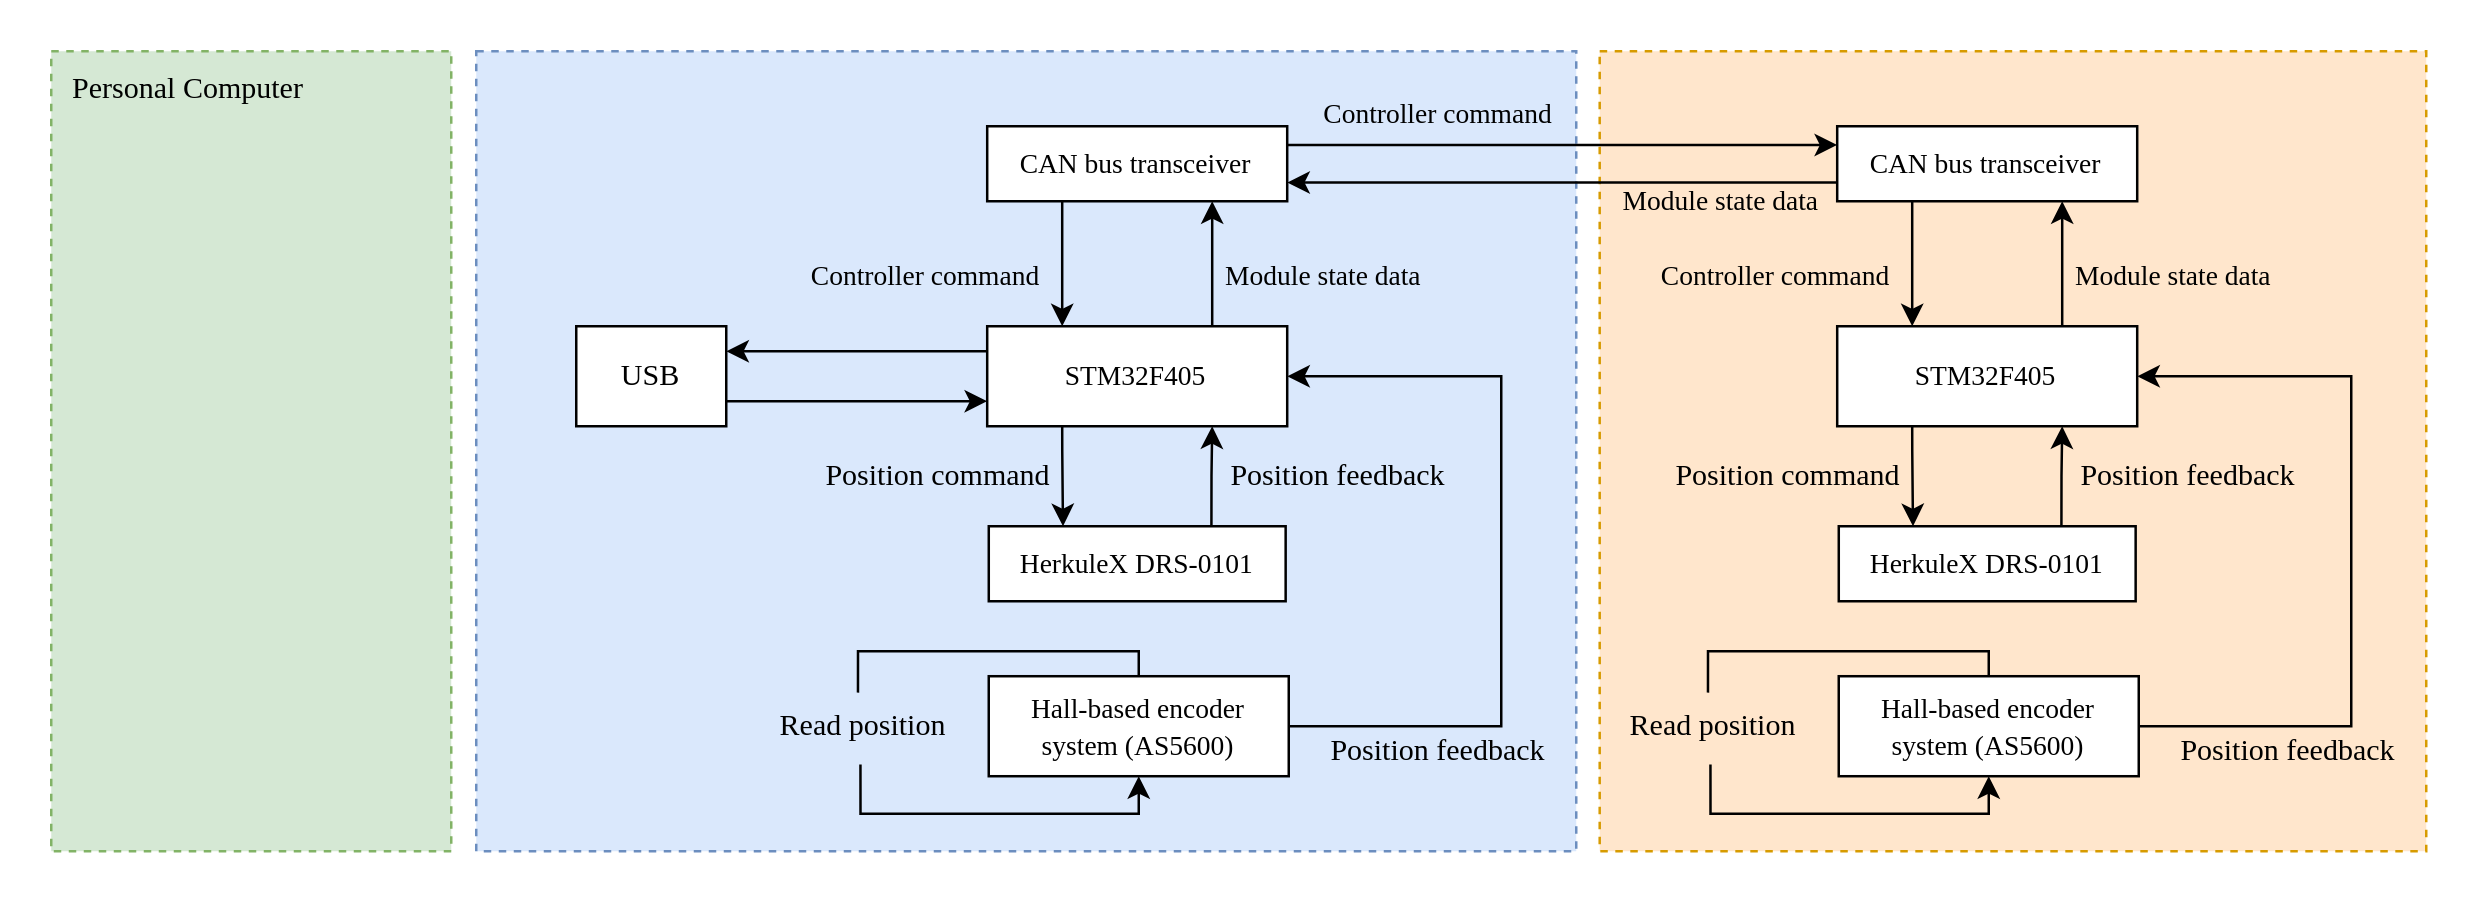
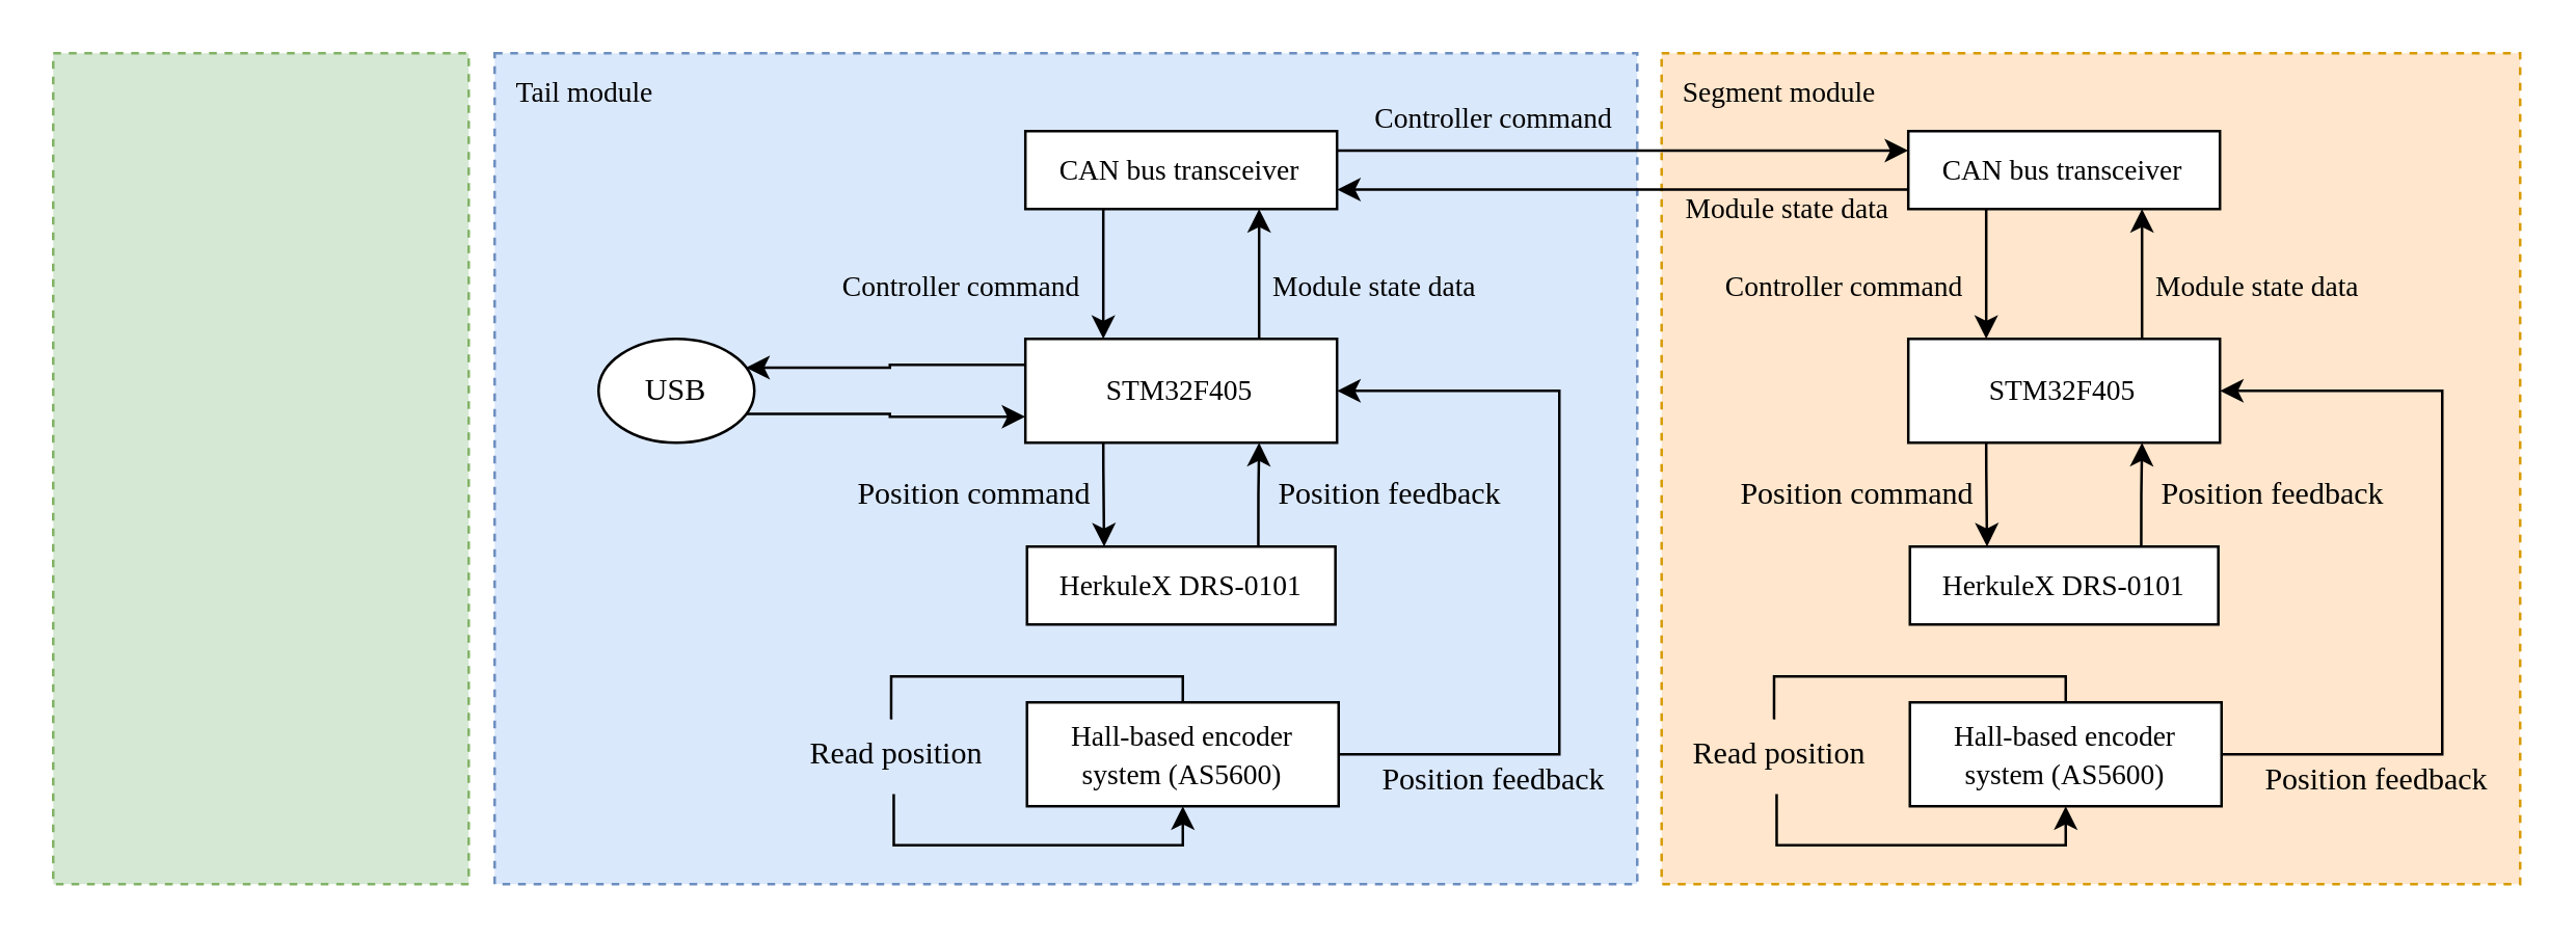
  <mxCell id="0" />
  <mxCell id="1" parent="0" />
  <mxCell id="2" value="" style="rounded=0;whiteSpace=wrap;html=1;dashed=1;fillColor=#ffe6cc;strokeColor=#d79b00;" vertex="1" parent="1"><mxGeometry x="639.38" y="20" width="330.62" height="320" as="geometry" /></mxCell>
+ <mxCell id="3" value="&lt;font style=&quot;font-size: 11px;&quot; face=&quot;Times New Roman&quot;&gt;Segment module&lt;/font&gt;" style="text;html=1;strokeColor=none;fillColor=none;align=center;verticalAlign=middle;whiteSpace=wrap;rounded=0;" vertex="1" parent="1"><mxGeometry x="640" y="20" width="90" height="30" as="geometry" /></mxCell>
  <mxCell id="4" style="edgeStyle=orthogonalEdgeStyle;rounded=0;orthogonalLoop=1;jettySize=auto;html=1;exitX=0.75;exitY=0;exitDx=0;exitDy=0;entryX=0.75;entryY=1;entryDx=0;entryDy=0;" edge="1" parent="1" source="5" target="13"><mxGeometry relative="1" as="geometry" /></mxCell>
  <mxCell id="5" value="&lt;font style=&quot;font-size: 11px;&quot; face=&quot;Times New Roman&quot;&gt;HerkuleX DRS-0101&lt;/font&gt;" style="rounded=0;whiteSpace=wrap;html=1;" vertex="1" parent="1"><mxGeometry x="735.01" y="210" width="118.75" height="30" as="geometry" /></mxCell>
  <mxCell id="6" value="" style="edgeStyle=orthogonalEdgeStyle;rounded=0;orthogonalLoop=1;jettySize=auto;html=1;exitX=0.5;exitY=0;exitDx=0;exitDy=0;endArrow=none;endFill=0;entryX=0.479;entryY=0.052;entryDx=0;entryDy=0;entryPerimeter=0;" edge="1" parent="1" source="8" target="14"><mxGeometry relative="1" as="geometry"><Array as="points"><mxPoint x="795" y="260" /><mxPoint x="683" y="260" /><mxPoint x="683" y="277" /></Array></mxGeometry></mxCell>
  <mxCell id="7" style="edgeStyle=orthogonalEdgeStyle;rounded=0;orthogonalLoop=1;jettySize=auto;html=1;entryX=0.5;entryY=1;entryDx=0;entryDy=0;exitX=0.488;exitY=1.011;exitDx=0;exitDy=0;exitPerimeter=0;" edge="1" parent="1" source="14" target="8"><mxGeometry relative="1" as="geometry"><Array as="points" /></mxGeometry></mxCell>
  <mxCell id="8" value="&lt;font style=&quot;font-size: 11px;&quot; face=&quot;Times New Roman&quot;&gt;Hall-based encoder system (AS5600)&lt;/font&gt;" style="rounded=0;whiteSpace=wrap;html=1;" vertex="1" parent="1"><mxGeometry x="735" y="269.99" width="120" height="40" as="geometry" /></mxCell>
  <mxCell id="9" style="edgeStyle=orthogonalEdgeStyle;rounded=0;orthogonalLoop=1;jettySize=auto;html=1;exitX=0.25;exitY=1;exitDx=0;exitDy=0;entryX=0.25;entryY=0;entryDx=0;entryDy=0;" edge="1" parent="1" source="10" target="13"><mxGeometry relative="1" as="geometry" /></mxCell>
  <mxCell id="10" value="&lt;font style=&quot;font-size: 11px;&quot; face=&quot;Times New Roman&quot;&gt;CAN bus transceiver&lt;/font&gt;" style="rounded=0;whiteSpace=wrap;html=1;" vertex="1" parent="1"><mxGeometry x="734.38" y="50" width="120" height="30" as="geometry" /></mxCell>
  <mxCell id="11" style="edgeStyle=orthogonalEdgeStyle;rounded=0;orthogonalLoop=1;jettySize=auto;html=1;exitX=0.75;exitY=0;exitDx=0;exitDy=0;entryX=0.75;entryY=1;entryDx=0;entryDy=0;" edge="1" parent="1" source="13" target="10"><mxGeometry relative="1" as="geometry" /></mxCell>
  <mxCell id="12" style="edgeStyle=orthogonalEdgeStyle;rounded=0;orthogonalLoop=1;jettySize=auto;html=1;entryX=1;entryY=0.5;entryDx=0;entryDy=0;exitX=1;exitY=0.5;exitDx=0;exitDy=0;startArrow=classic;startFill=1;endArrow=none;endFill=0;" edge="1" parent="1" source="13" target="8"><mxGeometry relative="1" as="geometry"><Array as="points"><mxPoint x="940" y="150" /><mxPoint x="940" y="290" /></Array></mxGeometry></mxCell>
  <mxCell id="13" value="&lt;font style=&quot;font-size: 11px;&quot; face=&quot;Times New Roman&quot;&gt;STM32F405&lt;/font&gt;" style="rounded=0;whiteSpace=wrap;html=1;" vertex="1" parent="1"><mxGeometry x="734.38" y="130" width="120" height="40" as="geometry" /></mxCell>
  <mxCell id="14" value="&lt;font face=&quot;Times New Roman&quot;&gt;Read position&lt;/font&gt;" style="text;html=1;strokeColor=none;fillColor=none;align=center;verticalAlign=middle;whiteSpace=wrap;rounded=0;" vertex="1" parent="1"><mxGeometry x="630" y="274.99" width="110" height="30" as="geometry" /></mxCell>
  <mxCell id="15" style="edgeStyle=orthogonalEdgeStyle;rounded=0;orthogonalLoop=1;jettySize=auto;html=1;exitX=0.25;exitY=1;exitDx=0;exitDy=0;entryX=0.25;entryY=0;entryDx=0;entryDy=0;" edge="1" parent="1" source="13" target="5"><mxGeometry relative="1" as="geometry"><Array as="points"><mxPoint x="765" y="180" /><mxPoint x="765" y="180" /></Array></mxGeometry></mxCell>
  <mxCell id="16" value="&lt;font face=&quot;Times New Roman&quot;&gt;Position command&lt;/font&gt;" style="text;html=1;strokeColor=none;fillColor=none;align=center;verticalAlign=middle;whiteSpace=wrap;rounded=0;" vertex="1" parent="1"><mxGeometry x="660" y="180" width="110" height="20" as="geometry" /></mxCell>
  <mxCell id="17" value="&lt;font face=&quot;Times New Roman&quot;&gt;Position feedback&lt;/font&gt;" style="text;html=1;strokeColor=none;fillColor=none;align=center;verticalAlign=middle;whiteSpace=wrap;rounded=0;" vertex="1" parent="1"><mxGeometry y="180" width="110" height="20" as="geometry" x="820" /></mxCell>
  <mxCell id="18" value="&lt;font face=&quot;Times New Roman&quot;&gt;Position feedback&lt;/font&gt;" style="text;html=1;strokeColor=none;fillColor=none;align=center;verticalAlign=middle;whiteSpace=wrap;rounded=0;" vertex="1" parent="1"><mxGeometry x="860" y="289.99" width="110" height="20" as="geometry" /></mxCell>
  <mxCell id="19" value="&lt;font style=&quot;font-size: 11px;&quot; face=&quot;Times New Roman&quot;&gt;&amp;nbsp;&amp;nbsp; Module state data&lt;br&gt;&lt;/font&gt;" style="text;html=1;strokeColor=none;fillColor=none;align=center;verticalAlign=middle;whiteSpace=wrap;rounded=0;" vertex="1" parent="1"><mxGeometry y="100" width="90" height="20" as="geometry" x="820" /></mxCell>
  <mxCell id="20" value="&lt;font style=&quot;font-size: 11px;&quot; face=&quot;Times New Roman&quot;&gt;Controller command&lt;br&gt;&lt;/font&gt;" style="text;html=1;strokeColor=none;fillColor=none;align=center;verticalAlign=middle;whiteSpace=wrap;rounded=0;" vertex="1" parent="1"><mxGeometry x="660" y="100" width="100" height="20" as="geometry" /></mxCell>
  <mxCell id="21" value="" style="rounded=0;whiteSpace=wrap;html=1;dashed=1;fillColor=#d5e8d4;strokeColor=#82b366;" vertex="1" parent="1"><mxGeometry x="20" y="20" width="160" height="320" as="geometry" /></mxCell>
- <mxCell id="22" value="&lt;font face=&quot;Times New Roman&quot;&gt;Personal Computer&lt;br&gt;&lt;/font&gt;" style="text;html=1;strokeColor=none;fillColor=none;align=center;verticalAlign=middle;whiteSpace=wrap;rounded=0;" vertex="1" parent="1"><mxGeometry x="20" y="20" width="110" height="30" as="geometry" /></mxCell>
  <mxCell id="23" value="" style="rounded=0;whiteSpace=wrap;html=1;dashed=1;fillColor=#dae8fc;strokeColor=#6c8ebf;" vertex="1" parent="1"><mxGeometry x="190" y="20" width="440" height="320" as="geometry" /></mxCell>
  <mxCell id="24" style="edgeStyle=orthogonalEdgeStyle;rounded=0;orthogonalLoop=1;jettySize=auto;html=1;exitX=0.75;exitY=0;exitDx=0;exitDy=0;entryX=0.75;entryY=1;entryDx=0;entryDy=0;" edge="1" parent="1" source="25" target="35"><mxGeometry relative="1" as="geometry" /></mxCell>
  <mxCell id="25" value="&lt;font style=&quot;font-size: 11px;&quot; face=&quot;Times New Roman&quot;&gt;HerkuleX DRS-0101&lt;/font&gt;" style="rounded=0;whiteSpace=wrap;html=1;" vertex="1" parent="1"><mxGeometry x="395.01" y="210" width="118.75" height="30" as="geometry" /></mxCell>
  <mxCell id="26" value="" style="edgeStyle=orthogonalEdgeStyle;rounded=0;orthogonalLoop=1;jettySize=auto;html=1;exitX=0.5;exitY=0;exitDx=0;exitDy=0;endArrow=none;endFill=0;entryX=0.479;entryY=0.052;entryDx=0;entryDy=0;entryPerimeter=0;" edge="1" parent="1" source="28" target="36"><mxGeometry relative="1" as="geometry"><Array as="points"><mxPoint x="455" y="260" /><mxPoint x="343" y="260" /><mxPoint x="343" y="277" /></Array></mxGeometry></mxCell>
  <mxCell id="27" style="edgeStyle=orthogonalEdgeStyle;rounded=0;orthogonalLoop=1;jettySize=auto;html=1;entryX=0.5;entryY=1;entryDx=0;entryDy=0;exitX=0.488;exitY=1.011;exitDx=0;exitDy=0;exitPerimeter=0;" edge="1" parent="1" source="36" target="28"><mxGeometry relative="1" as="geometry"><Array as="points" /></mxGeometry></mxCell>
  <mxCell id="28" value="&lt;font style=&quot;font-size: 11px;&quot; face=&quot;Times New Roman&quot;&gt;Hall-based encoder system (AS5600)&lt;/font&gt;" style="rounded=0;whiteSpace=wrap;html=1;" vertex="1" parent="1"><mxGeometry x="395" y="269.99" width="120" height="40" as="geometry" /></mxCell>
  <mxCell id="29" style="edgeStyle=orthogonalEdgeStyle;rounded=0;orthogonalLoop=1;jettySize=auto;html=1;exitX=0.25;exitY=1;exitDx=0;exitDy=0;entryX=0.25;entryY=0;entryDx=0;entryDy=0;" edge="1" parent="1" source="31" target="35"><mxGeometry relative="1" as="geometry" /></mxCell>
  <mxCell id="30" style="edgeStyle=orthogonalEdgeStyle;rounded=0;orthogonalLoop=1;jettySize=auto;html=1;exitX=1;exitY=0.25;exitDx=0;exitDy=0;entryX=0;entryY=0.25;entryDx=0;entryDy=0;" edge="1" parent="1" source="31" target="10"><mxGeometry relative="1" as="geometry" /></mxCell>
  <mxCell id="31" value="&lt;font style=&quot;font-size: 11px;&quot; face=&quot;Times New Roman&quot;&gt;CAN bus transceiver&lt;/font&gt;" style="rounded=0;whiteSpace=wrap;html=1;" vertex="1" parent="1"><mxGeometry x="394.38" y="50" width="120" height="30" as="geometry" /></mxCell>
  <mxCell id="32" style="edgeStyle=orthogonalEdgeStyle;rounded=0;orthogonalLoop=1;jettySize=auto;html=1;exitX=0.75;exitY=0;exitDx=0;exitDy=0;entryX=0.75;entryY=1;entryDx=0;entryDy=0;" edge="1" parent="1" source="35" target="31"><mxGeometry relative="1" as="geometry" /></mxCell>
  <mxCell id="33" style="edgeStyle=orthogonalEdgeStyle;rounded=0;orthogonalLoop=1;jettySize=auto;html=1;entryX=1;entryY=0.5;entryDx=0;entryDy=0;exitX=1;exitY=0.5;exitDx=0;exitDy=0;startArrow=classic;startFill=1;endArrow=none;endFill=0;" edge="1" parent="1" source="35" target="28"><mxGeometry relative="1" as="geometry"><Array as="points"><mxPoint x="600" y="150" /><mxPoint x="600" y="290" /></Array></mxGeometry></mxCell>
  <mxCell id="34" style="edgeStyle=orthogonalEdgeStyle;rounded=0;orthogonalLoop=1;jettySize=auto;html=1;exitX=0;exitY=0.25;exitDx=0;exitDy=0;entryX=1;entryY=0.25;entryDx=0;entryDy=0;" edge="1" parent="1" source="35" target="48"><mxGeometry relative="1" as="geometry" /></mxCell>
  <mxCell id="35" value="&lt;font style=&quot;font-size: 11px;&quot; face=&quot;Times New Roman&quot;&gt;STM32F405&lt;/font&gt;" style="rounded=0;whiteSpace=wrap;html=1;" vertex="1" parent="1"><mxGeometry x="394.38" y="130" width="120" height="40" as="geometry" /></mxCell>
  <mxCell id="36" value="&lt;font face=&quot;Times New Roman&quot;&gt;Read position&lt;/font&gt;" style="text;html=1;strokeColor=none;fillColor=none;align=center;verticalAlign=middle;whiteSpace=wrap;rounded=0;" vertex="1" parent="1"><mxGeometry x="290" y="274.99" width="110" height="30" as="geometry" /></mxCell>
  <mxCell id="37" style="edgeStyle=orthogonalEdgeStyle;rounded=0;orthogonalLoop=1;jettySize=auto;html=1;exitX=0.25;exitY=1;exitDx=0;exitDy=0;entryX=0.25;entryY=0;entryDx=0;entryDy=0;" edge="1" parent="1" source="35" target="25"><mxGeometry relative="1" as="geometry"><Array as="points"><mxPoint x="425" y="180" /><mxPoint x="425" y="180" /></Array></mxGeometry></mxCell>
  <mxCell id="38" value="&lt;font face=&quot;Times New Roman&quot;&gt;Position command&lt;/font&gt;" style="text;html=1;strokeColor=none;fillColor=none;align=center;verticalAlign=middle;whiteSpace=wrap;rounded=0;" vertex="1" parent="1"><mxGeometry x="320" y="180" width="110" height="20" as="geometry" /></mxCell>
  <mxCell id="39" value="&lt;font face=&quot;Times New Roman&quot;&gt;Position feedback&lt;/font&gt;" style="text;html=1;strokeColor=none;fillColor=none;align=center;verticalAlign=middle;whiteSpace=wrap;rounded=0;" vertex="1" parent="1"><mxGeometry x="480" y="180" width="110" height="20" as="geometry" /></mxCell>
  <mxCell id="40" value="&lt;font face=&quot;Times New Roman&quot;&gt;Position feedback&lt;/font&gt;" style="text;html=1;strokeColor=none;fillColor=none;align=center;verticalAlign=middle;whiteSpace=wrap;rounded=0;" vertex="1" parent="1"><mxGeometry x="520" y="289.99" width="110" height="20" as="geometry" /></mxCell>
  <mxCell id="41" value="&lt;font style=&quot;font-size: 11px;&quot; face=&quot;Times New Roman&quot;&gt;&amp;nbsp;&amp;nbsp; Module state data&lt;br&gt;&lt;/font&gt;" style="text;html=1;strokeColor=none;fillColor=none;align=center;verticalAlign=middle;whiteSpace=wrap;rounded=0;" vertex="1" parent="1"><mxGeometry x="480" y="100" width="90" height="20" as="geometry" /></mxCell>
  <mxCell id="42" value="&lt;font style=&quot;font-size: 11px;&quot; face=&quot;Times New Roman&quot;&gt;Controller command&lt;br&gt;&lt;/font&gt;" style="text;html=1;strokeColor=none;fillColor=none;align=center;verticalAlign=middle;whiteSpace=wrap;rounded=0;" vertex="1" parent="1"><mxGeometry x="320" y="100" width="100" height="20" as="geometry" /></mxCell>
+ <mxCell id="43" value="&lt;font style=&quot;font-size: 11px;&quot; face=&quot;Times New Roman&quot;&gt;Tail module&lt;/font&gt;" style="text;html=1;strokeColor=none;fillColor=none;align=center;verticalAlign=middle;whiteSpace=wrap;rounded=0;" vertex="1" parent="1"><mxGeometry x="190" y="20" width="70" height="30" as="geometry" /></mxCell>
  <mxCell id="44" style="edgeStyle=orthogonalEdgeStyle;rounded=0;orthogonalLoop=1;jettySize=auto;html=1;exitX=0;exitY=0.75;exitDx=0;exitDy=0;entryX=1;entryY=0.75;entryDx=0;entryDy=0;" edge="1" parent="1" source="10" target="31"><mxGeometry relative="1" as="geometry" /></mxCell>
  <mxCell id="45" value="&lt;font style=&quot;font-size: 11px;&quot; face=&quot;Times New Roman&quot;&gt;&amp;nbsp;&amp;nbsp; Module state data&lt;br&gt;&lt;/font&gt;" style="text;html=1;strokeColor=none;fillColor=none;align=center;verticalAlign=middle;whiteSpace=wrap;rounded=0;" vertex="1" parent="1"><mxGeometry x="639.38" y="70" width="90" height="20" as="geometry" /></mxCell>
  <mxCell id="46" value="&lt;font style=&quot;font-size: 11px;&quot; face=&quot;Times New Roman&quot;&gt;Controller command&lt;br&gt;&lt;/font&gt;" style="text;html=1;strokeColor=none;fillColor=none;align=center;verticalAlign=middle;whiteSpace=wrap;rounded=0;" vertex="1" parent="1"><mxGeometry x="525" y="30" width="100" height="30" as="geometry" /></mxCell>
  <mxCell id="47" style="edgeStyle=orthogonalEdgeStyle;rounded=0;orthogonalLoop=1;jettySize=auto;html=1;exitX=1;exitY=0.75;exitDx=0;exitDy=0;entryX=0;entryY=0.75;entryDx=0;entryDy=0;" edge="1" parent="1" source="48" target="35"><mxGeometry relative="1" as="geometry" /></mxCell>
- <mxCell id="48" value="&lt;font face=&quot;Times New Roman&quot;&gt;USB&lt;br&gt;&lt;/font&gt;" style="rounded=0;whiteSpace=wrap;html=1;" vertex="1" parent="1"><mxGeometry x="230" y="130" width="60" height="40" as="geometry" /></mxCell>
+ <mxCell id="48" value="&lt;font face=&quot;Times New Roman&quot;&gt;USB&lt;br&gt;&lt;/font&gt;" style="ellipse;whiteSpace=wrap;html=1;" vertex="1" parent="1"><mxGeometry x="230" y="130" width="60" height="40" as="geometry" /></mxCell>
